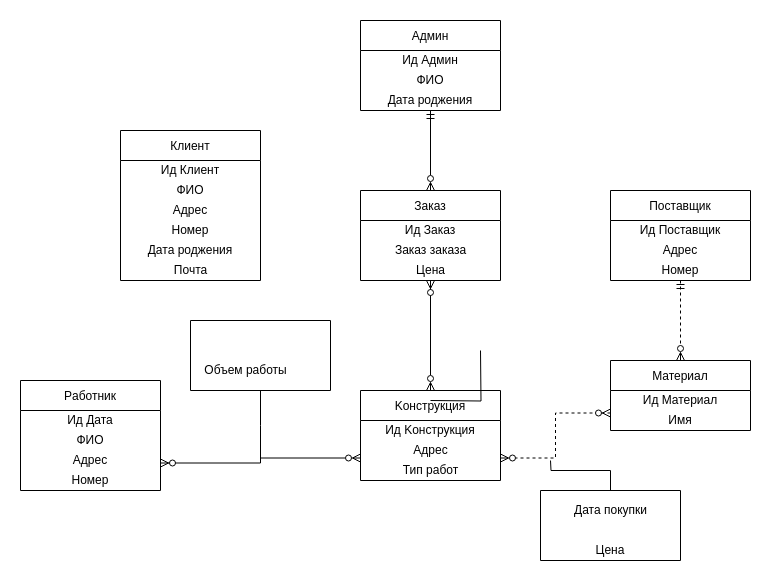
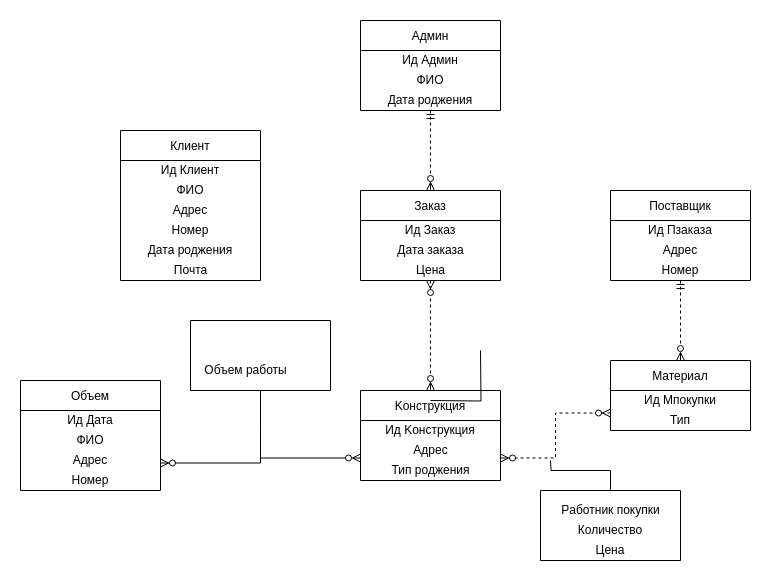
  <mxCell id="0" />
  <mxCell id="1" parent="0" />
- <mxCell id="2" style="edgeStyle=orthogonalEdgeStyle;rounded=0;orthogonalLoop=1;jettySize=auto;html=1;exitX=0.5;exitY=1;exitDx=0;exitDy=0;entryX=0.5;entryY=0;entryDx=0;entryDy=0;endArrow=ERzeroToMany;endFill=0;startArrow=ERzeroToMany;startFill=1;" parent="1" source="3" target="19" edge="1"><mxGeometry relative="1" as="geometry" /></mxCell>
+ <mxCell id="2" style="edgeStyle=orthogonalEdgeStyle;rounded=0;orthogonalLoop=1;jettySize=auto;html=1;exitX=0.5;exitY=1;exitDx=0;exitDy=0;entryX=0.5;entryY=0;entryDx=0;entryDy=0;endArrow=ERzeroToMany;endFill=0;startArrow=ERzeroToMany;startFill=1;dashed=1;" parent="1" source="3" target="19" edge="1"><mxGeometry relative="1" as="geometry" /></mxCell>
  <mxCell id="3" value="Заказ" style="swimlane;fontStyle=0;childLayout=stackLayout;horizontal=1;startSize=30;horizontalStack=0;resizeParent=1;resizeParentMax=0;resizeLast=0;collapsible=1;marginBottom=0;fillColor=default;gradientColor=none;" parent="1" vertex="1"><mxGeometry x="360" y="190" width="140" height="90" as="geometry"><mxRectangle x="390" y="210" width="60" height="30" as="alternateBounds" /></mxGeometry></mxCell>
  <mxCell id="4" value="Ид&amp;nbsp;&lt;span&gt;Заказ&lt;/span&gt;" style="text;html=1;strokeColor=none;fillColor=none;align=center;verticalAlign=middle;whiteSpace=wrap;rounded=0;" parent="3" vertex="1"><mxGeometry y="30" width="140" height="20" as="geometry" /></mxCell>
- <mxCell id="5" value="Заказ заказа" style="text;html=1;align=center;verticalAlign=middle;resizable=0;points=[];autosize=1;strokeColor=none;fillColor=none;" parent="3" vertex="1"><mxGeometry y="50" width="140" height="20" as="geometry" /></mxCell>
+ <mxCell id="5" value="Дата заказа" style="text;html=1;align=center;verticalAlign=middle;resizable=0;points=[];autosize=1;strokeColor=none;fillColor=none;" parent="3" vertex="1"><mxGeometry y="50" width="140" height="20" as="geometry" /></mxCell>
  <mxCell id="6" value="Цена" style="text;html=1;align=center;verticalAlign=middle;resizable=0;points=[];autosize=1;strokeColor=none;fillColor=none;" parent="3" vertex="1"><mxGeometry y="70" width="140" height="20" as="geometry" /></mxCell>
- <mxCell id="7" style="edgeStyle=orthogonalEdgeStyle;rounded=0;orthogonalLoop=1;jettySize=auto;html=1;exitX=0.5;exitY=1;exitDx=0;exitDy=0;entryX=0.5;entryY=0;entryDx=0;entryDy=0;endArrow=ERzeroToMany;endFill=0;startArrow=ERmandOne;startFill=0;" parent="1" source="8" target="3" edge="1"><mxGeometry relative="1" as="geometry" /></mxCell>
+ <mxCell id="7" style="edgeStyle=orthogonalEdgeStyle;rounded=0;orthogonalLoop=1;jettySize=auto;html=1;exitX=0.5;exitY=1;exitDx=0;exitDy=0;entryX=0.5;entryY=0;entryDx=0;entryDy=0;endArrow=ERzeroToMany;endFill=0;startArrow=ERmandOne;startFill=0;dashed=1;" parent="1" source="8" target="3" edge="1"><mxGeometry relative="1" as="geometry" /></mxCell>
  <mxCell id="8" value="Админ" style="swimlane;fontStyle=0;childLayout=stackLayout;horizontal=1;startSize=30;horizontalStack=0;resizeParent=1;resizeParentMax=0;resizeLast=0;collapsible=1;marginBottom=0;" parent="1" vertex="1"><mxGeometry x="360" y="20" width="140" height="90" as="geometry" /></mxCell>
  <mxCell id="9" value="Ид Админ" style="text;html=1;strokeColor=none;fillColor=none;align=center;verticalAlign=middle;whiteSpace=wrap;rounded=0;" parent="8" vertex="1"><mxGeometry y="30" width="140" height="20" as="geometry" /></mxCell>
  <mxCell id="10" value="ФИО" style="text;html=1;strokeColor=none;fillColor=none;align=center;verticalAlign=middle;whiteSpace=wrap;rounded=0;" parent="8" vertex="1"><mxGeometry y="50" width="140" height="20" as="geometry" /></mxCell>
  <mxCell id="11" value="Дата роджения" style="text;html=1;strokeColor=none;fillColor=none;align=center;verticalAlign=middle;whiteSpace=wrap;rounded=0;" parent="8" vertex="1"><mxGeometry y="70" width="140" height="20" as="geometry" /></mxCell>
  <mxCell id="12" value="Клиент" style="swimlane;fontStyle=0;childLayout=stackLayout;horizontal=1;startSize=30;horizontalStack=0;resizeParent=1;resizeParentMax=0;resizeLast=0;collapsible=1;marginBottom=0;" parent="1" vertex="1"><mxGeometry x="120" y="130" width="140" height="150" as="geometry" /></mxCell>
  <mxCell id="13" value="Ид&amp;nbsp;&lt;span&gt;Клиент&lt;/span&gt;" style="text;html=1;strokeColor=none;fillColor=none;align=center;verticalAlign=middle;whiteSpace=wrap;rounded=0;" parent="12" vertex="1"><mxGeometry y="30" width="140" height="20" as="geometry" /></mxCell>
  <mxCell id="14" value="ФИО" style="text;html=1;strokeColor=none;fillColor=none;align=center;verticalAlign=middle;whiteSpace=wrap;rounded=0;" parent="12" vertex="1"><mxGeometry y="50" width="140" height="20" as="geometry" /></mxCell>
  <mxCell id="15" value="Адрес" style="text;html=1;strokeColor=none;fillColor=none;align=center;verticalAlign=middle;whiteSpace=wrap;rounded=0;" parent="12" vertex="1"><mxGeometry y="70" width="140" height="20" as="geometry" /></mxCell>
  <mxCell id="16" value="Номер" style="text;html=1;strokeColor=none;fillColor=none;align=center;verticalAlign=middle;whiteSpace=wrap;rounded=0;" parent="12" vertex="1"><mxGeometry y="90" width="140" height="20" as="geometry" /></mxCell>
  <mxCell id="17" value="Дата роджения" style="text;html=1;strokeColor=none;fillColor=none;align=center;verticalAlign=middle;whiteSpace=wrap;rounded=0;" parent="12" vertex="1"><mxGeometry y="110" width="140" height="20" as="geometry" /></mxCell>
  <mxCell id="18" value="Почта" style="text;html=1;align=center;verticalAlign=middle;resizable=0;points=[];autosize=1;strokeColor=none;fillColor=none;" parent="12" vertex="1"><mxGeometry y="130" width="140" height="20" as="geometry" /></mxCell>
  <mxCell id="19" value="Kонструкция" style="swimlane;fontStyle=0;childLayout=stackLayout;horizontal=1;startSize=30;horizontalStack=0;resizeParent=1;resizeParentMax=0;resizeLast=0;collapsible=1;marginBottom=0;" parent="1" vertex="1"><mxGeometry x="360" y="390" width="140" height="90" as="geometry" /></mxCell>
  <mxCell id="20" value="Ид&amp;nbsp;&lt;span&gt;Kонструкция&lt;/span&gt;" style="text;html=1;strokeColor=none;fillColor=none;align=center;verticalAlign=middle;whiteSpace=wrap;rounded=0;" parent="19" vertex="1"><mxGeometry y="30" width="140" height="20" as="geometry" /></mxCell>
  <mxCell id="21" value="Адрес" style="text;html=1;align=center;verticalAlign=middle;resizable=0;points=[];autosize=1;strokeColor=none;fillColor=none;" parent="19" vertex="1"><mxGeometry y="50" width="140" height="20" as="geometry" /></mxCell>
- <mxCell id="22" value="Тип работ" style="text;html=1;align=center;verticalAlign=middle;resizable=0;points=[];autosize=1;strokeColor=none;fillColor=none;" parent="19" vertex="1"><mxGeometry y="70" width="140" height="20" as="geometry" /></mxCell>
+ <mxCell id="22" value="Тип роджения" style="text;html=1;align=center;verticalAlign=middle;resizable=0;points=[];autosize=1;strokeColor=none;fillColor=none;" parent="19" vertex="1"><mxGeometry y="70" width="140" height="20" as="geometry" /></mxCell>
  <mxCell id="23" style="edgeStyle=orthogonalEdgeStyle;rounded=0;orthogonalLoop=1;jettySize=auto;html=1;exitX=0;exitY=0.75;exitDx=0;exitDy=0;entryX=1;entryY=0.75;entryDx=0;entryDy=0;startArrow=ERzeroToMany;startFill=1;endArrow=ERzeroToMany;endFill=0;dashed=1;" parent="1" source="24" target="19" edge="1"><mxGeometry relative="1" as="geometry" /></mxCell>
  <mxCell id="24" value="Mатериал" style="swimlane;fontStyle=0;childLayout=stackLayout;horizontal=1;startSize=30;horizontalStack=0;resizeParent=1;resizeParentMax=0;resizeLast=0;collapsible=1;marginBottom=0;" parent="1" vertex="1"><mxGeometry x="610" y="360" width="140" height="70" as="geometry" /></mxCell>
- <mxCell id="25" value="Ид M&lt;span&gt;атериал&lt;/span&gt;" style="text;html=1;strokeColor=none;fillColor=none;align=center;verticalAlign=middle;whiteSpace=wrap;rounded=0;" parent="24" vertex="1"><mxGeometry y="30" width="140" height="20" as="geometry" /></mxCell>
- <mxCell id="26" value="Имя" style="text;html=1;strokeColor=none;fillColor=none;align=center;verticalAlign=middle;whiteSpace=wrap;rounded=0;" parent="24" vertex="1"><mxGeometry y="50" width="140" height="20" as="geometry" /></mxCell>
+ <mxCell id="25" value="Ид M&lt;span&gt;покупки&lt;/span&gt;" style="text;html=1;strokeColor=none;fillColor=none;align=center;verticalAlign=middle;whiteSpace=wrap;rounded=0;" parent="24" vertex="1"><mxGeometry y="30" width="140" height="20" as="geometry" /></mxCell>
+ <mxCell id="26" value="Тип" style="text;html=1;strokeColor=none;fillColor=none;align=center;verticalAlign=middle;whiteSpace=wrap;rounded=0;" parent="24" vertex="1"><mxGeometry y="50" width="140" height="20" as="geometry" /></mxCell>
  <mxCell id="27" style="edgeStyle=orthogonalEdgeStyle;rounded=0;orthogonalLoop=1;jettySize=auto;html=1;exitX=0.5;exitY=1;exitDx=0;exitDy=0;endArrow=ERzeroToMany;endFill=0;startArrow=ERmandOne;startFill=0;dashed=1;" parent="1" source="28" target="24" edge="1"><mxGeometry relative="1" as="geometry" /></mxCell>
  <mxCell id="28" value="Поставщик" style="swimlane;fontStyle=0;childLayout=stackLayout;horizontal=1;startSize=30;horizontalStack=0;resizeParent=1;resizeParentMax=0;resizeLast=0;collapsible=1;marginBottom=0;" parent="1" vertex="1"><mxGeometry x="610" y="190" width="140" height="90" as="geometry" /></mxCell>
- <mxCell id="29" value="Ид П&lt;span&gt;оставщик&lt;br&gt;&lt;/span&gt;" style="text;html=1;strokeColor=none;fillColor=none;align=center;verticalAlign=middle;whiteSpace=wrap;rounded=0;" parent="28" vertex="1"><mxGeometry y="30" width="140" height="20" as="geometry" /></mxCell>
+ <mxCell id="29" value="Ид П&lt;span&gt;заказа&lt;br&gt;&lt;/span&gt;" style="text;html=1;strokeColor=none;fillColor=none;align=center;verticalAlign=middle;whiteSpace=wrap;rounded=0;" parent="28" vertex="1"><mxGeometry y="30" width="140" height="20" as="geometry" /></mxCell>
  <mxCell id="30" value="Адрес" style="text;html=1;strokeColor=none;fillColor=none;align=center;verticalAlign=middle;whiteSpace=wrap;rounded=0;" parent="28" vertex="1"><mxGeometry y="50" width="140" height="20" as="geometry" /></mxCell>
  <mxCell id="31" value="Номер" style="text;html=1;strokeColor=none;fillColor=none;align=center;verticalAlign=middle;whiteSpace=wrap;rounded=0;" parent="28" vertex="1"><mxGeometry y="70" width="140" height="20" as="geometry" /></mxCell>
  <mxCell id="32" style="edgeStyle=orthogonalEdgeStyle;rounded=0;orthogonalLoop=1;jettySize=auto;html=1;exitX=1;exitY=0.75;exitDx=0;exitDy=0;entryX=0;entryY=0.75;entryDx=0;entryDy=0;endArrow=ERzeroToMany;endFill=0;startArrow=ERzeroToMany;startFill=1;" parent="1" source="33" target="19" edge="1"><mxGeometry relative="1" as="geometry" /></mxCell>
- <mxCell id="33" value="Pаботник" style="swimlane;fontStyle=0;childLayout=stackLayout;horizontal=1;startSize=30;horizontalStack=0;resizeParent=1;resizeParentMax=0;resizeLast=0;collapsible=1;marginBottom=0;" parent="1" vertex="1"><mxGeometry x="20" y="380" width="140" height="110" as="geometry" /></mxCell>
+ <mxCell id="33" value="Объем" style="swimlane;fontStyle=0;childLayout=stackLayout;horizontal=1;startSize=30;horizontalStack=0;resizeParent=1;resizeParentMax=0;resizeLast=0;collapsible=1;marginBottom=0;" parent="1" vertex="1"><mxGeometry x="20" y="380" width="140" height="110" as="geometry" /></mxCell>
  <mxCell id="34" value="Ид&amp;nbsp;&lt;span&gt;Дата&lt;/span&gt;" style="text;html=1;strokeColor=none;fillColor=none;align=center;verticalAlign=middle;whiteSpace=wrap;rounded=0;" parent="33" vertex="1"><mxGeometry y="30" width="140" height="20" as="geometry" /></mxCell>
  <mxCell id="35" value="ФИО" style="text;html=1;strokeColor=none;fillColor=none;align=center;verticalAlign=middle;whiteSpace=wrap;rounded=0;" parent="33" vertex="1"><mxGeometry y="50" width="140" height="20" as="geometry" /></mxCell>
  <mxCell id="36" value="Адрес" style="text;html=1;strokeColor=none;fillColor=none;align=center;verticalAlign=middle;whiteSpace=wrap;rounded=0;" parent="33" vertex="1"><mxGeometry y="70" width="140" height="20" as="geometry" /></mxCell>
  <mxCell id="37" value="Номер" style="text;html=1;strokeColor=none;fillColor=none;align=center;verticalAlign=middle;whiteSpace=wrap;rounded=0;" parent="33" vertex="1"><mxGeometry y="90" width="140" height="20" as="geometry" /></mxCell>
  <mxCell id="38" style="edgeStyle=orthogonalEdgeStyle;rounded=0;orthogonalLoop=1;jettySize=auto;html=1;exitX=0.5;exitY=1;exitDx=0;exitDy=0;startArrow=none;startFill=0;endArrow=none;endFill=0;jumpSize=0;" parent="1" source="39" edge="1"><mxGeometry relative="1" as="geometry"><mxPoint x="260" y="460" as="targetPoint" /></mxGeometry></mxCell>
  <mxCell id="39" value="" style="swimlane;startSize=0;" parent="1" vertex="1"><mxGeometry x="190" y="320" width="140" height="70" as="geometry"><mxRectangle x="220" y="340" width="50" height="40" as="alternateBounds" /></mxGeometry></mxCell>
  <mxCell id="40" value="Объем работы" style="text;html=1;align=center;verticalAlign=middle;resizable=0;points=[];autosize=1;strokeColor=none;fillColor=none;" parent="39" vertex="1"><mxGeometry x="5" y="40" width="100" height="20" as="geometry" /></mxCell>
  <mxCell id="41" style="edgeStyle=orthogonalEdgeStyle;rounded=0;orthogonalLoop=1;jettySize=auto;html=1;exitX=0.5;exitY=0;exitDx=0;exitDy=0;endArrow=none;endFill=0;" edge="1" parent="1" source="42"><mxGeometry relative="1" as="geometry"><mxPoint x="550" y="460" as="targetPoint" /></mxGeometry></mxCell>
  <mxCell id="42" value="" style="swimlane;startSize=0;" vertex="1" parent="1"><mxGeometry x="540" y="490" width="140" height="70" as="geometry"><mxRectangle x="220" y="340" width="50" height="40" as="alternateBounds" /></mxGeometry></mxCell>
- <mxCell id="43" value="Дата покупки" style="text;html=1;align=center;verticalAlign=middle;resizable=0;points=[];autosize=1;strokeColor=none;fillColor=none;" parent="42" vertex="1"><mxGeometry y="10" width="140" height="20" as="geometry" /></mxCell>
+ <mxCell id="43" value="Pаботник покупки" style="text;html=1;align=center;verticalAlign=middle;resizable=0;points=[];autosize=1;strokeColor=none;fillColor=none;" parent="42" vertex="1"><mxGeometry y="10" width="140" height="20" as="geometry" /></mxCell>
+ <mxCell id="44" value="Количество" style="text;html=1;strokeColor=none;fillColor=none;align=center;verticalAlign=middle;whiteSpace=wrap;rounded=0;" parent="42" vertex="1"><mxGeometry y="30" width="140" height="20" as="geometry" /></mxCell>
  <mxCell id="45" value="Цена" style="text;html=1;strokeColor=none;fillColor=none;align=center;verticalAlign=middle;whiteSpace=wrap;rounded=0;" parent="42" vertex="1"><mxGeometry y="50" width="140" height="20" as="geometry" /></mxCell>
  <mxCell id="46" value="" style="endArrow=none;html=1;rounded=0;edgeStyle=orthogonalEdgeStyle;" edge="1" parent="1"><mxGeometry width="50" height="50" relative="1" as="geometry"><mxPoint x="430" y="400" as="sourcePoint" /><mxPoint x="480" y="350" as="targetPoint" /></mxGeometry></mxCell>
